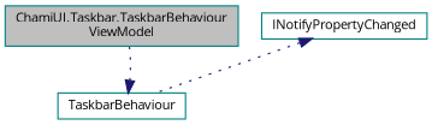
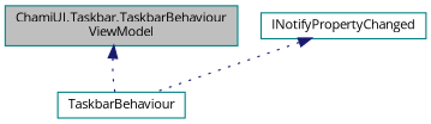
  digraph {
    fontname="Open Sans"
    node [color=teal fillcolor=white fontname="Open Sans" fontsize=10 shape=record style=filled]
    edge [color=midnightblue dir=back fontname="Open Sans" fontsize=10 labelfontname=Helvetica labelfontsize=10 style=dotted]
    n1 [fillcolor=grey75 fontcolor=black height=0.2 label="ChamiUI.Taskbar.TaskbarBehaviour\lViewModel" width=0.4]
    n2 [height=0.2 label=TaskbarBehaviour width=0.4]
    n3 [height=0.2 label=INotifyPropertyChanged width=0.4]
-   n2 -> n1
+   n1 -> n2
    n3 -> n2
  }
